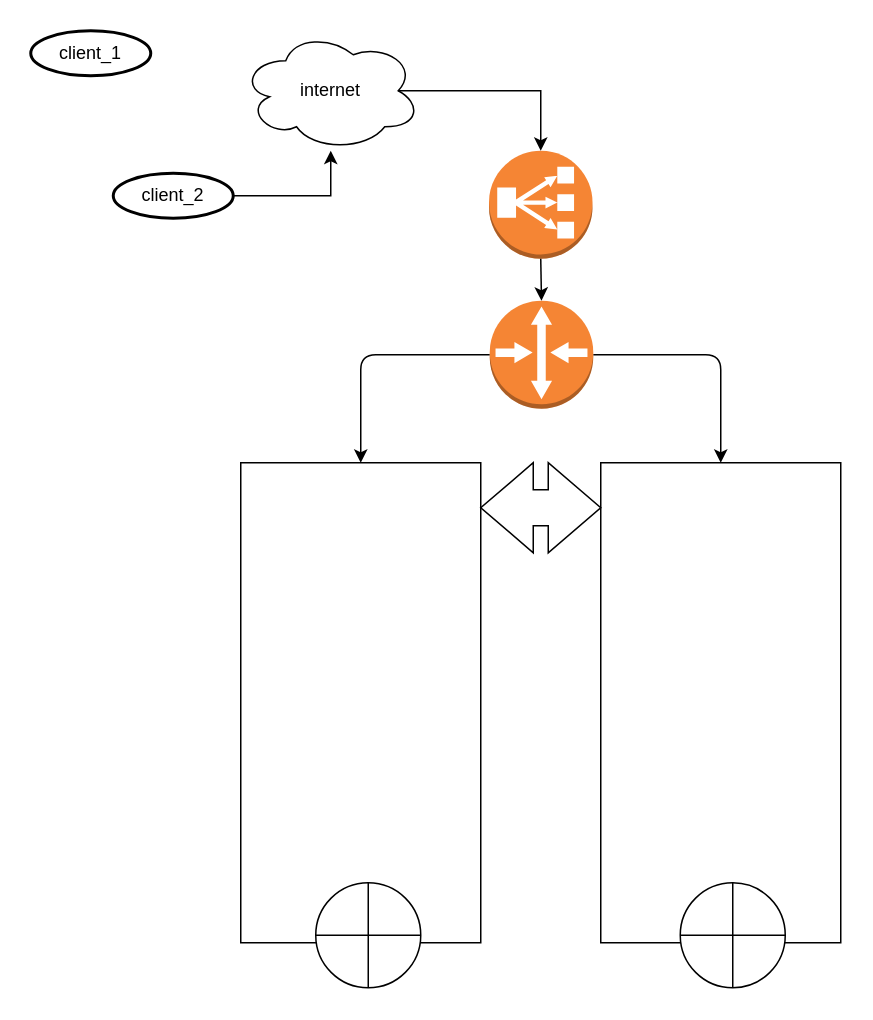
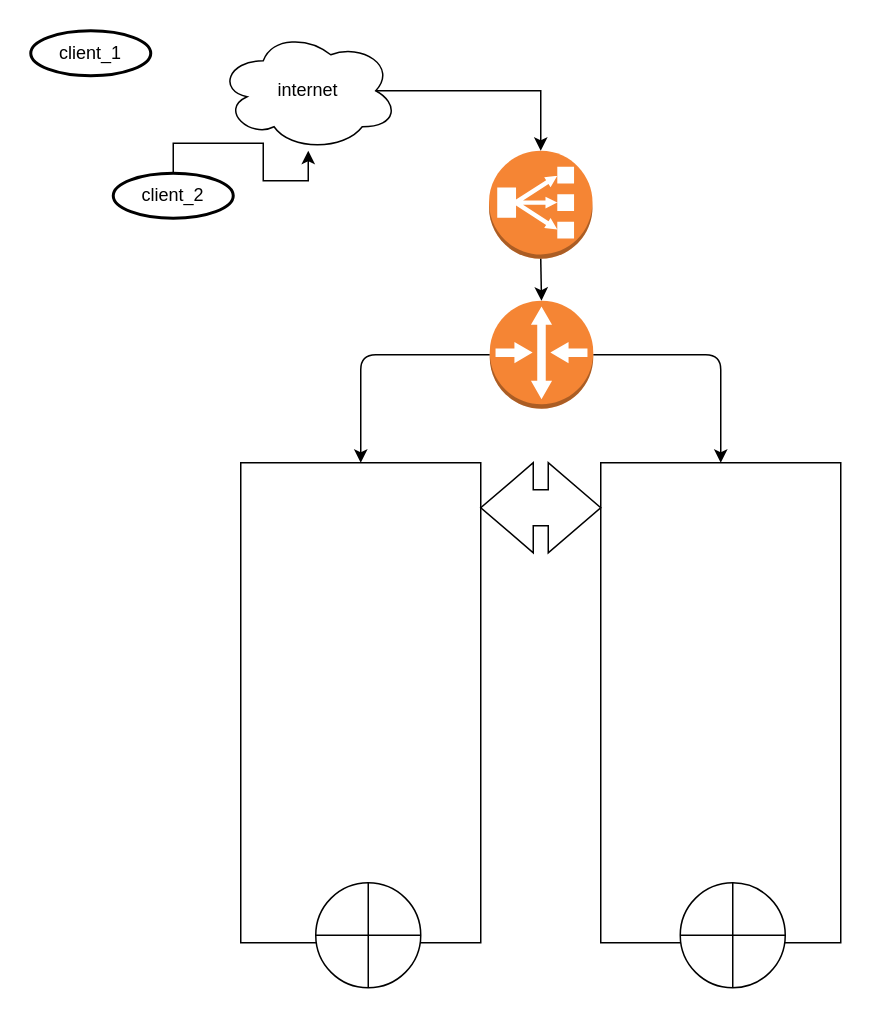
  <mxCell id="0" />
  <mxCell id="1" parent="0" />
  <mxCell id="2" value="" style="rounded=0;whiteSpace=wrap;html=1;" vertex="1" parent="1"><mxGeometry x="160" y="308" width="160" height="320" as="geometry" /></mxCell>
  <mxCell id="3" value="" style="rounded=0;whiteSpace=wrap;html=1;" vertex="1" parent="1"><mxGeometry x="400" y="308" width="160" height="320" as="geometry" /></mxCell>
  <mxCell id="4" value="" style="html=1;shadow=0;dashed=0;align=center;verticalAlign=middle;shape=mxgraph.arrows2.twoWayArrow;dy=0.6;dx=35;" vertex="1" parent="1"><mxGeometry x="320" y="308" width="80" height="60" as="geometry" /></mxCell>
  <mxCell id="5" value="client_1" style="strokeWidth=2;html=1;shape=mxgraph.flowchart.start_1;whiteSpace=wrap;" vertex="1" parent="1"><mxGeometry x="20" y="20" width="80" height="30" as="geometry" /></mxCell>
  <mxCell id="6" value="" style="edgeStyle=orthogonalEdgeStyle;rounded=0;orthogonalLoop=1;jettySize=auto;html=1;" edge="1" parent="1" source="7" target="8"><mxGeometry relative="1" as="geometry" /></mxCell>
  <mxCell id="7" value="client_2" style="strokeWidth=2;html=1;shape=mxgraph.flowchart.start_1;whiteSpace=wrap;" vertex="1" parent="1"><mxGeometry x="75" y="115" width="80" height="30" as="geometry" /></mxCell>
- <mxCell id="8" value="internet" style="ellipse;shape=cloud;whiteSpace=wrap;html=1;" vertex="1" parent="1"><mxGeometry x="160" y="20" width="120" height="80" as="geometry" /></mxCell>
+ <mxCell id="8" value="internet" style="ellipse;shape=cloud;whiteSpace=wrap;html=1;" vertex="1" parent="1"><mxGeometry x="145" y="20" width="120" height="80" as="geometry" /></mxCell>
  <mxCell id="9" value="" style="verticalLabelPosition=bottom;verticalAlign=top;html=1;shape=mxgraph.flowchart.summing_function;" vertex="1" parent="1"><mxGeometry x="210" y="588" width="70" height="70" as="geometry" /></mxCell>
  <mxCell id="10" value="" style="verticalLabelPosition=bottom;verticalAlign=top;html=1;shape=mxgraph.flowchart.summing_function;" vertex="1" parent="1"><mxGeometry x="453" y="588" width="70" height="70" as="geometry" /></mxCell>
  <mxCell id="11" value="" style="outlineConnect=0;dashed=0;verticalLabelPosition=bottom;verticalAlign=top;align=center;html=1;shape=mxgraph.aws3.classic_load_balancer;fillColor=#F58534;gradientColor=none;" vertex="1" parent="1"><mxGeometry x="325.5" y="100" width="69" height="72" as="geometry" /></mxCell>
  <mxCell id="12" style="edgeStyle=orthogonalEdgeStyle;rounded=1;orthogonalLoop=1;jettySize=auto;html=1;exitX=0;exitY=0.5;exitDx=0;exitDy=0;exitPerimeter=0;curved=0;" edge="1" parent="1" source="14" target="2"><mxGeometry relative="1" as="geometry" /></mxCell>
  <mxCell id="13" style="edgeStyle=orthogonalEdgeStyle;rounded=1;orthogonalLoop=1;jettySize=auto;html=1;exitX=1;exitY=0.5;exitDx=0;exitDy=0;exitPerimeter=0;curved=0;" edge="1" parent="1" source="14" target="3"><mxGeometry relative="1" as="geometry" /></mxCell>
  <mxCell id="14" value="" style="outlineConnect=0;dashed=0;verticalLabelPosition=bottom;verticalAlign=top;align=center;html=1;shape=mxgraph.aws3.router;fillColor=#F58534;gradientColor=none;" vertex="1" parent="1"><mxGeometry x="326" y="200" width="69" height="72" as="geometry" /></mxCell>
  <mxCell id="15" style="edgeStyle=orthogonalEdgeStyle;rounded=0;orthogonalLoop=1;jettySize=auto;html=1;exitX=0.875;exitY=0.5;exitDx=0;exitDy=0;exitPerimeter=0;entryX=0.5;entryY=0;entryDx=0;entryDy=0;entryPerimeter=0;" edge="1" parent="1" source="8" target="11"><mxGeometry relative="1" as="geometry" /></mxCell>
  <mxCell id="16" style="edgeStyle=orthogonalEdgeStyle;rounded=0;orthogonalLoop=1;jettySize=auto;html=1;exitX=0.5;exitY=1;exitDx=0;exitDy=0;exitPerimeter=0;entryX=0.5;entryY=0;entryDx=0;entryDy=0;entryPerimeter=0;" edge="1" parent="1" source="11" target="14"><mxGeometry relative="1" as="geometry" /></mxCell>
